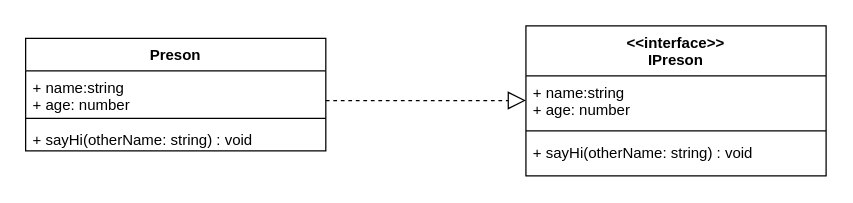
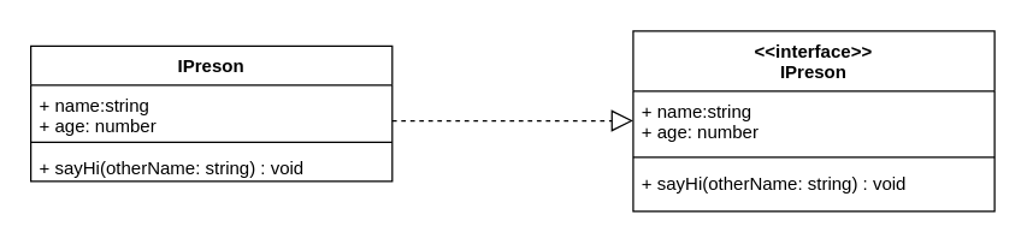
  <mxCell id="0" />
  <mxCell id="1" parent="0" />
  <mxCell id="2" value="&lt;&lt;interface&gt;&gt;&#10;IPreson" style="swimlane;fontStyle=1;align=center;verticalAlign=top;childLayout=stackLayout;horizontal=1;startSize=40;horizontalStack=0;resizeParent=1;resizeParentMax=0;resizeLast=0;collapsible=1;marginBottom=0;" vertex="1" parent="1"><mxGeometry x="420" y="20" width="240" height="120" as="geometry" /></mxCell>
  <mxCell id="3" value="+ name:string&#10;+ age: number" style="text;strokeColor=none;fillColor=none;align=left;verticalAlign=top;spacingLeft=4;spacingRight=4;overflow=hidden;rotatable=0;points=[[0,0.5],[1,0.5]];portConstraint=eastwest;" vertex="1" parent="2"><mxGeometry y="40" width="240" height="40" as="geometry" /></mxCell>
  <mxCell id="4" value="" style="line;strokeWidth=1;fillColor=none;align=left;verticalAlign=middle;spacingTop=-1;spacingLeft=3;spacingRight=3;rotatable=0;labelPosition=right;points=[];portConstraint=eastwest;strokeColor=inherit;" vertex="1" parent="2"><mxGeometry y="80" width="240" height="8" as="geometry" /></mxCell>
  <mxCell id="5" value="+ sayHi(otherName: string) : void" style="text;strokeColor=none;fillColor=none;align=left;verticalAlign=top;spacingLeft=4;spacingRight=4;overflow=hidden;rotatable=0;points=[[0,0.5],[1,0.5]];portConstraint=eastwest;" vertex="1" parent="2"><mxGeometry y="88" width="240" height="32" as="geometry" /></mxCell>
- <mxCell id="6" value="Preson" style="swimlane;fontStyle=1;align=center;verticalAlign=top;childLayout=stackLayout;horizontal=1;startSize=26;horizontalStack=0;resizeParent=1;resizeParentMax=0;resizeLast=0;collapsible=1;marginBottom=0;" vertex="1" parent="1"><mxGeometry x="20" y="30" width="240" height="90" as="geometry" /></mxCell>
+ <mxCell id="6" value="IPreson" style="swimlane;fontStyle=1;align=center;verticalAlign=top;childLayout=stackLayout;horizontal=1;startSize=26;horizontalStack=0;resizeParent=1;resizeParentMax=0;resizeLast=0;collapsible=1;marginBottom=0;" vertex="1" parent="1"><mxGeometry x="20" y="30" width="240" height="90" as="geometry" /></mxCell>
  <mxCell id="7" value="+ name:string&#10;+ age: number" style="text;strokeColor=none;fillColor=none;align=left;verticalAlign=top;spacingLeft=4;spacingRight=4;overflow=hidden;rotatable=0;points=[[0,0.5],[1,0.5]];portConstraint=eastwest;" vertex="1" parent="6"><mxGeometry y="26" width="240" height="34" as="geometry" /></mxCell>
  <mxCell id="8" value="" style="line;strokeWidth=1;fillColor=none;align=left;verticalAlign=middle;spacingTop=-1;spacingLeft=3;spacingRight=3;rotatable=0;labelPosition=right;points=[];portConstraint=eastwest;strokeColor=inherit;" vertex="1" parent="6"><mxGeometry y="60" width="240" height="8" as="geometry" /></mxCell>
  <mxCell id="9" value="+ sayHi(otherName: string) : void" style="text;strokeColor=none;fillColor=none;align=left;verticalAlign=top;spacingLeft=4;spacingRight=4;overflow=hidden;rotatable=0;points=[[0,0.5],[1,0.5]];portConstraint=eastwest;" vertex="1" parent="6"><mxGeometry y="68" width="240" height="22" as="geometry" /></mxCell>
  <mxCell id="10" value="" style="endArrow=block;dashed=1;endFill=0;endSize=12;html=1;rounded=0;" edge="1" parent="1"><mxGeometry width="160" relative="1" as="geometry"><mxPoint x="260" y="79.71" as="sourcePoint" /><mxPoint x="420" y="79.71" as="targetPoint" /></mxGeometry></mxCell>
